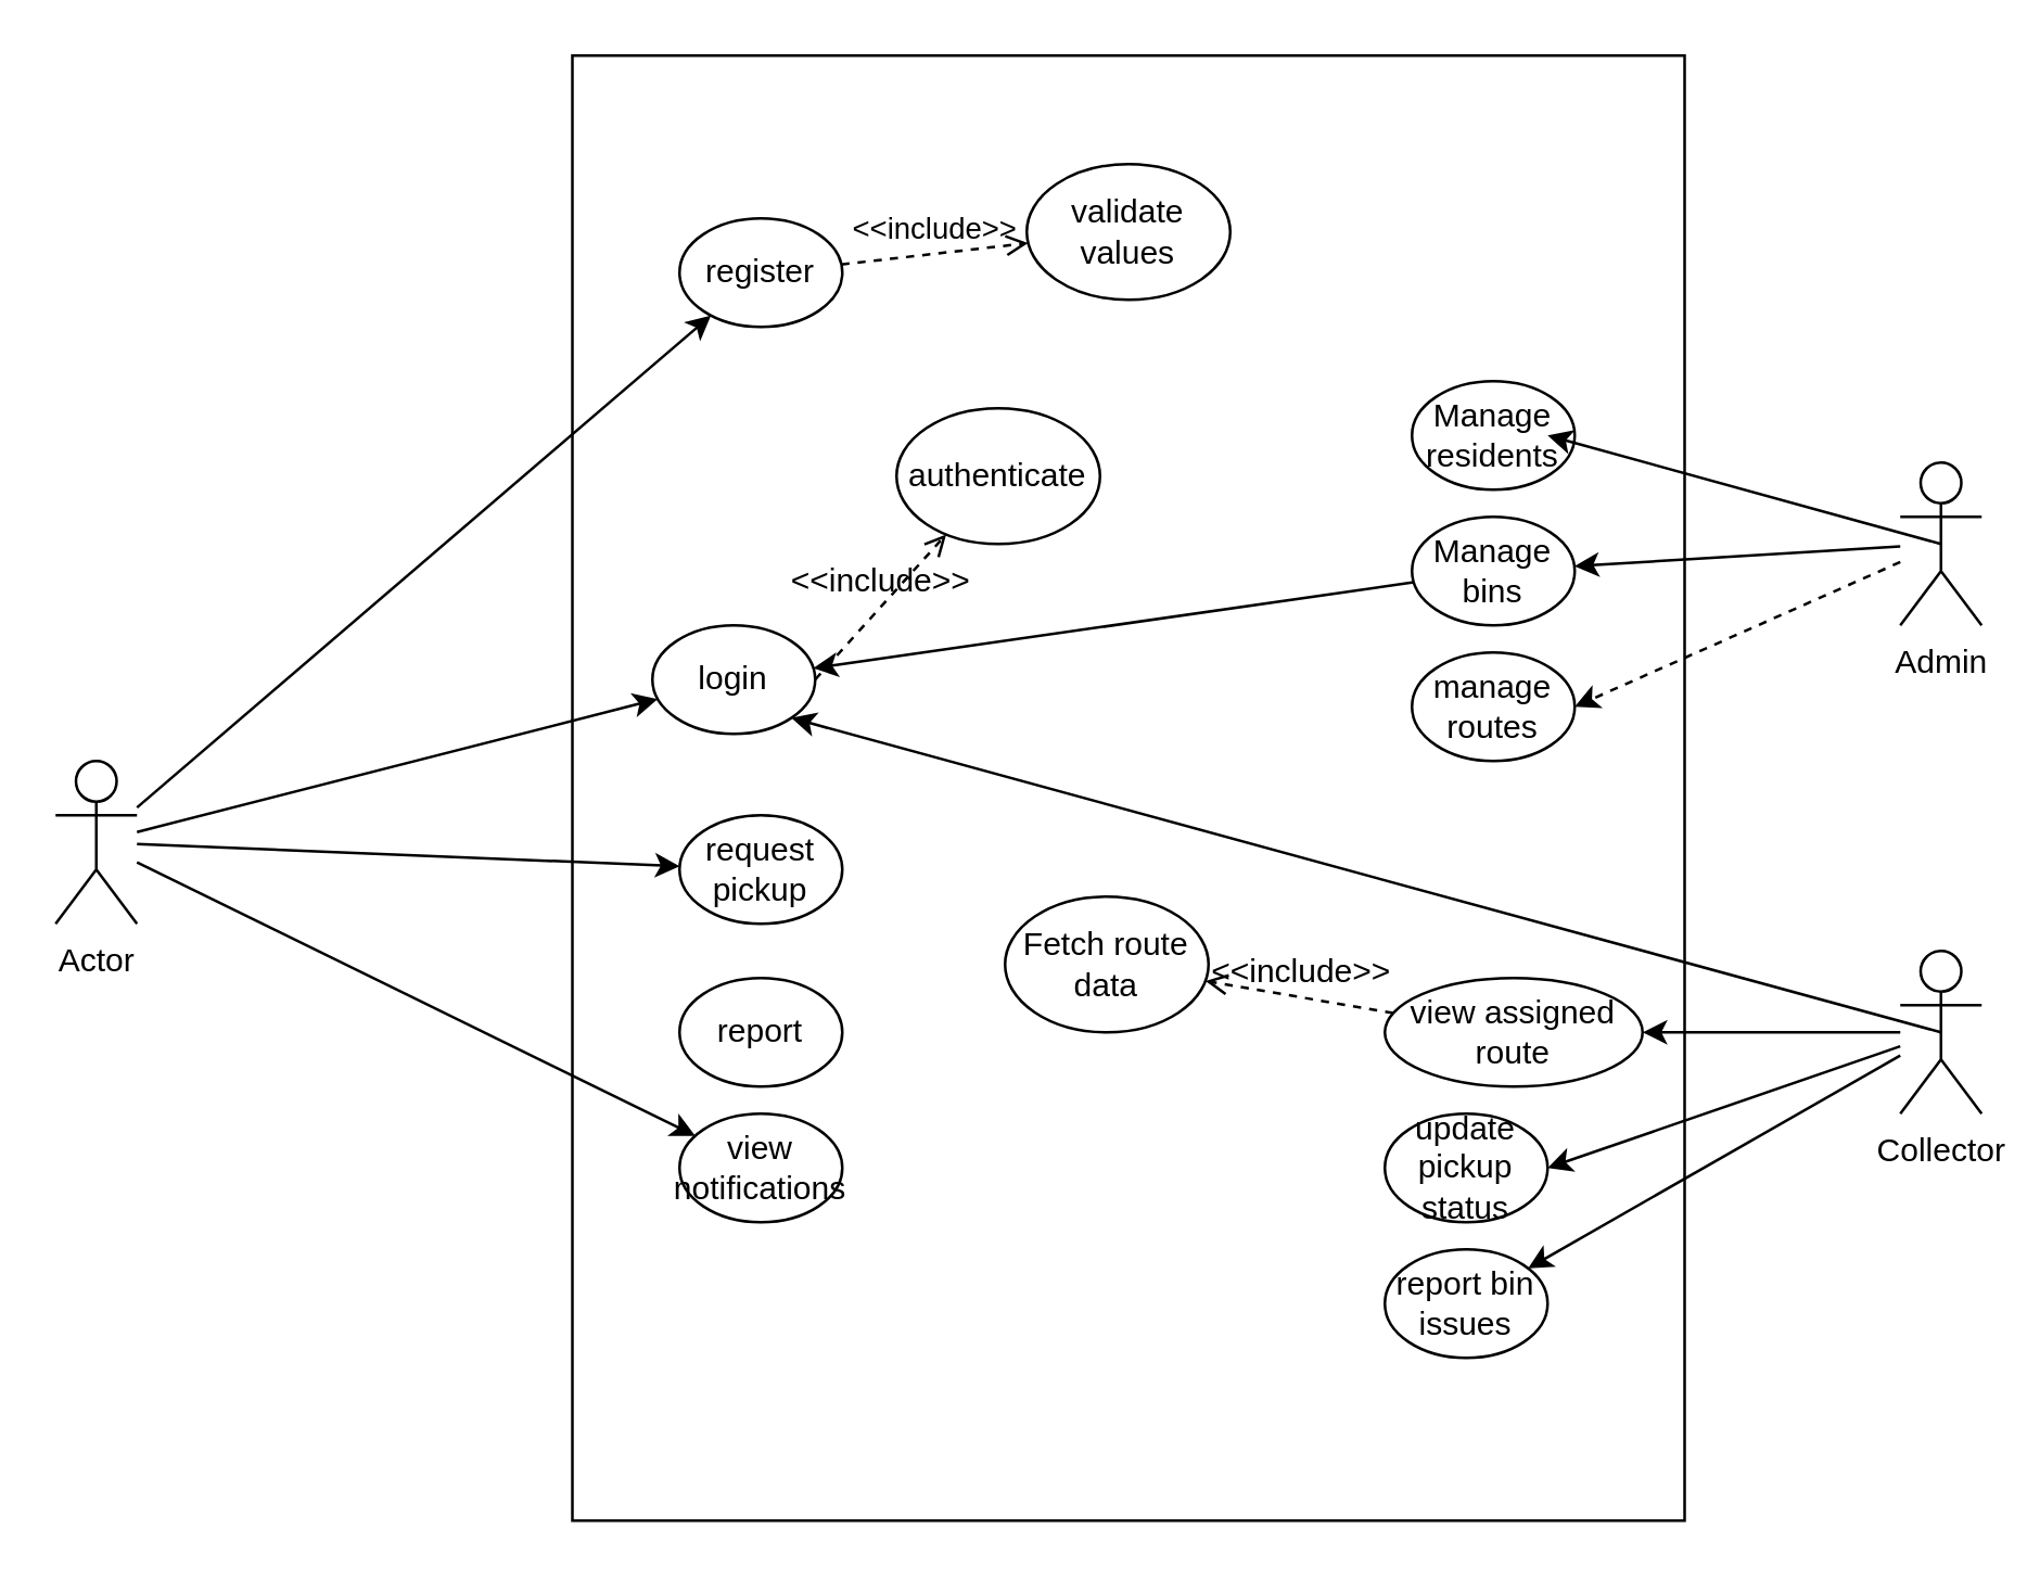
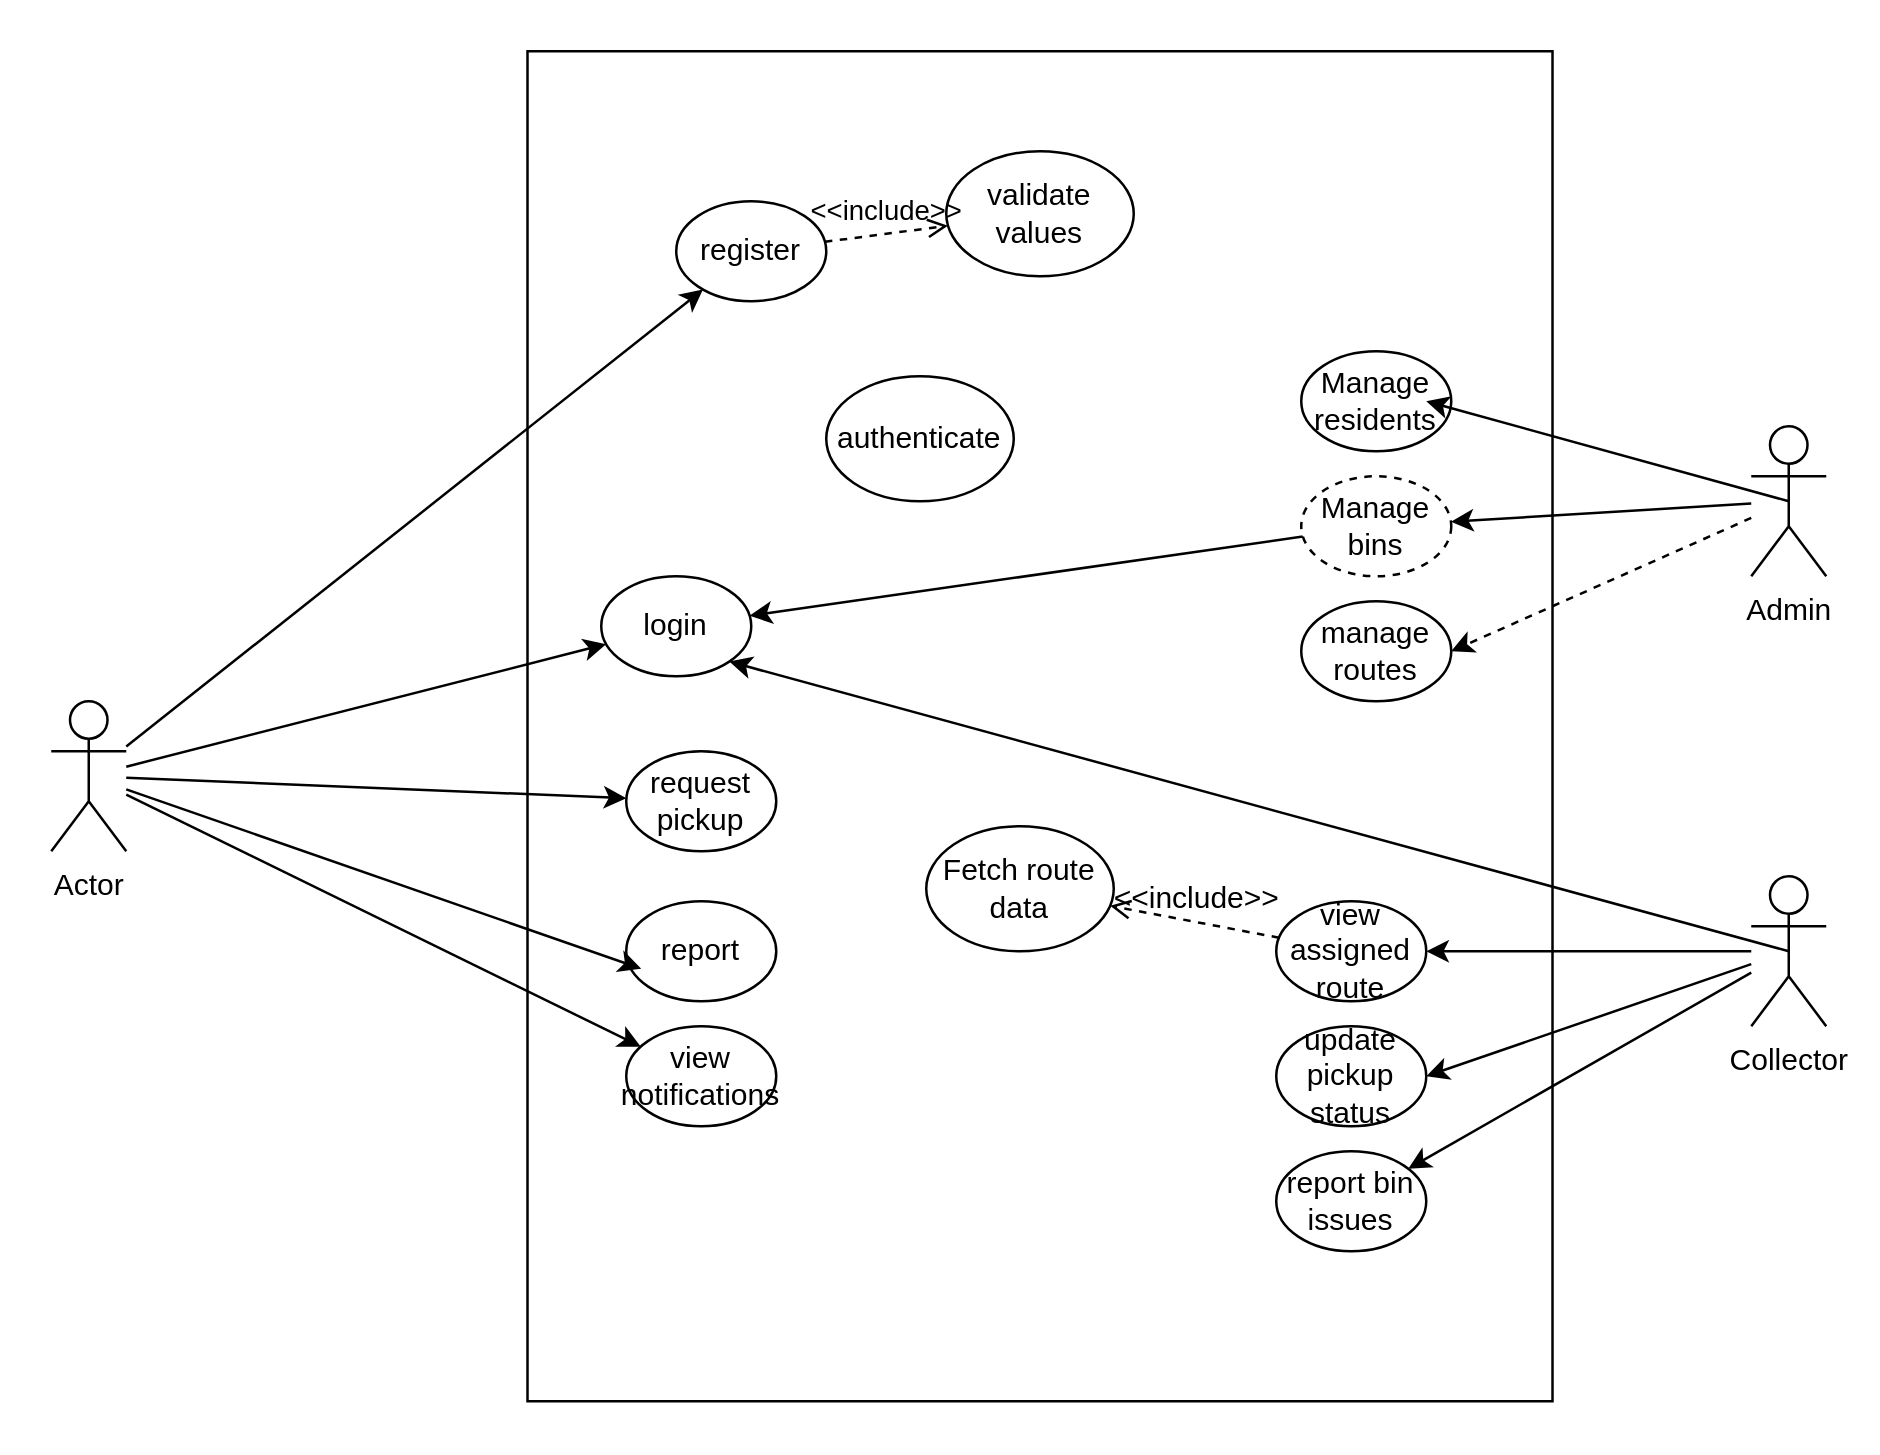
  <mxCell id="0" />
  <mxCell id="1" parent="0" />
  <mxCell id="2" value="Actor" style="shape=umlActor;verticalLabelPosition=bottom;verticalAlign=top;html=1;outlineConnect=0;" vertex="1" parent="1"><mxGeometry x="20" y="280" width="30" height="60" as="geometry" /></mxCell>
  <mxCell id="3" value="" style="rounded=0;whiteSpace=wrap;html=1;fontSize=12;movable=1;resizable=1;rotatable=1;deletable=1;editable=1;locked=0;connectable=1;" vertex="1" parent="1"><mxGeometry x="210.5" y="20" width="410" height="540" as="geometry" /></mxCell>
  <mxCell id="4" value="Admin" style="shape=umlActor;verticalLabelPosition=bottom;verticalAlign=top;html=1;outlineConnect=0;" vertex="1" parent="1"><mxGeometry x="700" y="170" width="30" height="60" as="geometry" /></mxCell>
  <mxCell id="5" value="Collector" style="shape=umlActor;verticalLabelPosition=bottom;verticalAlign=top;html=1;outlineConnect=0;" vertex="1" parent="1"><mxGeometry x="700" y="350" width="30" height="60" as="geometry" /></mxCell>
  <mxCell id="6" value="login" style="ellipse;whiteSpace=wrap;html=1;fontSize=12;" vertex="1" parent="1"><mxGeometry x="240" y="230" width="60" height="40" as="geometry" /></mxCell>
- <mxCell id="7" value="register" style="ellipse;whiteSpace=wrap;html=1;fontSize=12;" vertex="1" parent="1"><mxGeometry x="250" y="80" width="60" height="40" as="geometry" /></mxCell>
+ <mxCell id="7" value="register" style="ellipse;whiteSpace=wrap;html=1;fontSize=12;" vertex="1" parent="1"><mxGeometry x="270" y="80" width="60" height="40" as="geometry" /></mxCell>
  <mxCell id="8" value="request&lt;div&gt;pickup&lt;/div&gt;" style="ellipse;whiteSpace=wrap;html=1;fontSize=12;" vertex="1" parent="1"><mxGeometry x="250" y="300" width="60" height="40" as="geometry" /></mxCell>
  <mxCell id="9" value="report" style="ellipse;whiteSpace=wrap;html=1;fontSize=12;" vertex="1" parent="1"><mxGeometry x="250" y="360" width="60" height="40" as="geometry" /></mxCell>
  <mxCell id="10" value="view notifications" style="ellipse;whiteSpace=wrap;html=1;fontSize=12;" vertex="1" parent="1"><mxGeometry x="250" y="410" width="60" height="40" as="geometry" /></mxCell>
  <mxCell id="11" value="authenticate" style="ellipse;whiteSpace=wrap;html=1;fontSize=12;" vertex="1" parent="1"><mxGeometry x="330" y="150" width="75" height="50" as="geometry" /></mxCell>
- <mxCell id="12" value="&amp;lt;&amp;lt;include&amp;gt;&amp;gt;" style="endArrow=open;html=1;rounded=0;align=center;verticalAlign=bottom;dashed=1;endFill=0;labelBackgroundColor=none;exitX=1;exitY=0.5;exitDx=0;exitDy=0;fontSize=12;" edge="1" parent="1" source="6" target="11"><mxGeometry relative="1" as="geometry"><mxPoint x="380" y="290" as="sourcePoint" /><mxPoint x="540" y="290" as="targetPoint" /></mxGeometry></mxCell>
- <mxCell id="13" value="" style="resizable=0;html=1;align=center;verticalAlign=top;labelBackgroundColor=none;fontSize=12;" connectable="0" vertex="1" parent="12"><mxGeometry relative="1" as="geometry" /></mxCell>
- <mxCell id="14" value="view assigned route" style="ellipse;whiteSpace=wrap;html=1;fontSize=12;" vertex="1" parent="1"><mxGeometry x="510" y="360" width="95" height="40" as="geometry" /></mxCell>
+ <mxCell id="14" value="view assigned route" style="ellipse;whiteSpace=wrap;html=1;fontSize=12;" vertex="1" parent="1"><mxGeometry x="510" y="360" width="60" height="40" as="geometry" /></mxCell>
  <mxCell id="15" value="update pickup status" style="ellipse;whiteSpace=wrap;html=1;fontSize=12;" vertex="1" parent="1"><mxGeometry x="510" y="410" width="60" height="40" as="geometry" /></mxCell>
  <mxCell id="16" value="report bin issues" style="ellipse;whiteSpace=wrap;html=1;fontSize=12;" vertex="1" parent="1"><mxGeometry x="510" y="460" width="60" height="40" as="geometry" /></mxCell>
  <mxCell id="17" value="" style="endArrow=classic;html=1;rounded=0;fontSize=12;" edge="1" parent="1" source="2" target="6"><mxGeometry width="50" height="50" relative="1" as="geometry"><mxPoint x="240" y="350" as="sourcePoint" /><mxPoint x="290" y="300" as="targetPoint" /></mxGeometry></mxCell>
  <mxCell id="18" value="" style="endArrow=classic;html=1;rounded=0;fontSize=12;" edge="1" parent="1" source="2" target="7"><mxGeometry width="50" height="50" relative="1" as="geometry"><mxPoint x="250" y="279" as="sourcePoint" /><mxPoint x="360" y="195" as="targetPoint" /></mxGeometry></mxCell>
  <mxCell id="19" value="" style="endArrow=classic;html=1;rounded=0;fontSize=12;" edge="1" parent="1" source="2" target="8"><mxGeometry width="50" height="50" relative="1" as="geometry"><mxPoint x="180" y="522" as="sourcePoint" /><mxPoint x="290" y="438" as="targetPoint" /></mxGeometry></mxCell>
+ <mxCell id="20" value="" style="endArrow=classic;html=1;rounded=0;entryX=0.1;entryY=0.675;entryDx=0;entryDy=0;entryPerimeter=0;fontSize=12;" edge="1" parent="1" source="2" target="9"><mxGeometry width="50" height="50" relative="1" as="geometry"><mxPoint x="250" y="300" as="sourcePoint" /><mxPoint x="290" y="460" as="targetPoint" /></mxGeometry></mxCell>
  <mxCell id="21" value="" style="endArrow=classic;html=1;rounded=0;fontSize=12;" edge="1" parent="1" source="2" target="10"><mxGeometry width="50" height="50" relative="1" as="geometry"><mxPoint x="260" y="310" as="sourcePoint" /><mxPoint x="356" y="367" as="targetPoint" /></mxGeometry></mxCell>
  <mxCell id="22" value="" style="endArrow=classic;html=1;rounded=0;fontSize=12;" edge="1" parent="1" source="5" target="14"><mxGeometry width="50" height="50" relative="1" as="geometry"><mxPoint x="650" y="470" as="sourcePoint" /><mxPoint x="746" y="527" as="targetPoint" /></mxGeometry></mxCell>
  <mxCell id="23" value="" style="endArrow=classic;html=1;rounded=0;entryX=1;entryY=0.5;entryDx=0;entryDy=0;fontSize=12;" edge="1" parent="1" source="5" target="15"><mxGeometry width="50" height="50" relative="1" as="geometry"><mxPoint x="720" y="550" as="sourcePoint" /><mxPoint x="806" y="607" as="targetPoint" /></mxGeometry></mxCell>
  <mxCell id="24" value="" style="endArrow=classic;html=1;rounded=0;fontSize=12;" edge="1" parent="1" source="5" target="16"><mxGeometry width="50" height="50" relative="1" as="geometry"><mxPoint x="630.005" y="420" as="sourcePoint" /><mxPoint x="718.22" y="627" as="targetPoint" /></mxGeometry></mxCell>
  <mxCell id="25" value="" style="endArrow=classic;html=1;rounded=0;entryX=1;entryY=1;entryDx=0;entryDy=0;exitX=0.5;exitY=0.5;exitDx=0;exitDy=0;exitPerimeter=0;fontSize=12;" edge="1" parent="1" source="5" target="6"><mxGeometry width="50" height="50" relative="1" as="geometry"><mxPoint x="620" y="170" as="sourcePoint" /><mxPoint x="746" y="397" as="targetPoint" /></mxGeometry></mxCell>
  <mxCell id="26" value="" style="endArrow=classic;html=1;rounded=0;fontSize=12;" edge="1" parent="1" source="32" target="6"><mxGeometry width="50" height="50" relative="1" as="geometry"><mxPoint x="680" y="293" as="sourcePoint" /><mxPoint x="776" y="350" as="targetPoint" /></mxGeometry></mxCell>
  <mxCell id="27" value="Fetch route data" style="ellipse;whiteSpace=wrap;html=1;fontSize=12;" vertex="1" parent="1"><mxGeometry x="370" y="330" width="75" height="50" as="geometry" /></mxCell>
  <mxCell id="28" value="&amp;lt;&amp;lt;include&amp;gt;&amp;gt;" style="html=1;verticalAlign=bottom;labelBackgroundColor=none;endArrow=open;endFill=0;dashed=1;rounded=0;fontSize=12;" edge="1" parent="1" source="14" target="27"><mxGeometry width="160" relative="1" as="geometry"><mxPoint x="410" y="260" as="sourcePoint" /><mxPoint x="570" y="260" as="targetPoint" /></mxGeometry></mxCell>
  <mxCell id="29" value="Manage residents" style="ellipse;whiteSpace=wrap;html=1;fontSize=12;" vertex="1" parent="1"><mxGeometry x="520" y="140" width="60" height="40" as="geometry" /></mxCell>
  <mxCell id="30" value="manage routes" style="ellipse;whiteSpace=wrap;html=1;fontSize=12;" vertex="1" parent="1"><mxGeometry x="520" y="240" width="60" height="40" as="geometry" /></mxCell>
  <mxCell id="31" value="" style="endArrow=classic;html=1;rounded=0;fontSize=12;" edge="1" parent="1" source="4" target="32"><mxGeometry width="50" height="50" relative="1" as="geometry"><mxPoint x="700" y="202" as="sourcePoint" /><mxPoint x="300" y="247" as="targetPoint" /></mxGeometry></mxCell>
- <mxCell id="32" value="Manage bins" style="ellipse;whiteSpace=wrap;html=1;fontSize=12;" vertex="1" parent="1"><mxGeometry x="520" y="190" width="60" height="40" as="geometry" /></mxCell>
+ <mxCell id="32" value="Manage bins" style="ellipse;whiteSpace=wrap;html=1;fontSize=12;dashed=1;" vertex="1" parent="1"><mxGeometry x="520" y="190" width="60" height="40" as="geometry" /></mxCell>
  <mxCell id="33" value="" style="endArrow=classic;html=1;rounded=0;fontSize=12;exitX=0.5;exitY=0.5;exitDx=0;exitDy=0;exitPerimeter=0;" edge="1" parent="1" source="4"><mxGeometry width="50" height="50" relative="1" as="geometry"><mxPoint x="700" y="200" as="sourcePoint" /><mxPoint x="570" y="160" as="targetPoint" /></mxGeometry></mxCell>
  <mxCell id="34" value="" style="endArrow=classic;html=1;rounded=0;fontSize=12;entryX=1;entryY=0.5;entryDx=0;entryDy=0;dashed=1;" edge="1" parent="1" source="4" target="30"><mxGeometry width="50" height="50" relative="1" as="geometry"><mxPoint x="725" y="210" as="sourcePoint" /><mxPoint x="580" y="170" as="targetPoint" /></mxGeometry></mxCell>
  <mxCell id="35" value="validate values" style="ellipse;whiteSpace=wrap;html=1;fontSize=12;" vertex="1" parent="1"><mxGeometry x="378" y="60" width="75" height="50" as="geometry" /></mxCell>
  <mxCell id="36" value="&amp;lt;&amp;lt;include&amp;gt;&amp;gt;" style="html=1;verticalAlign=bottom;labelBackgroundColor=none;endArrow=open;endFill=0;dashed=1;rounded=0;" edge="1" parent="1" source="7" target="35"><mxGeometry width="160" relative="1" as="geometry"><mxPoint x="250" y="60" as="sourcePoint" /><mxPoint x="410" y="60" as="targetPoint" /></mxGeometry></mxCell>
